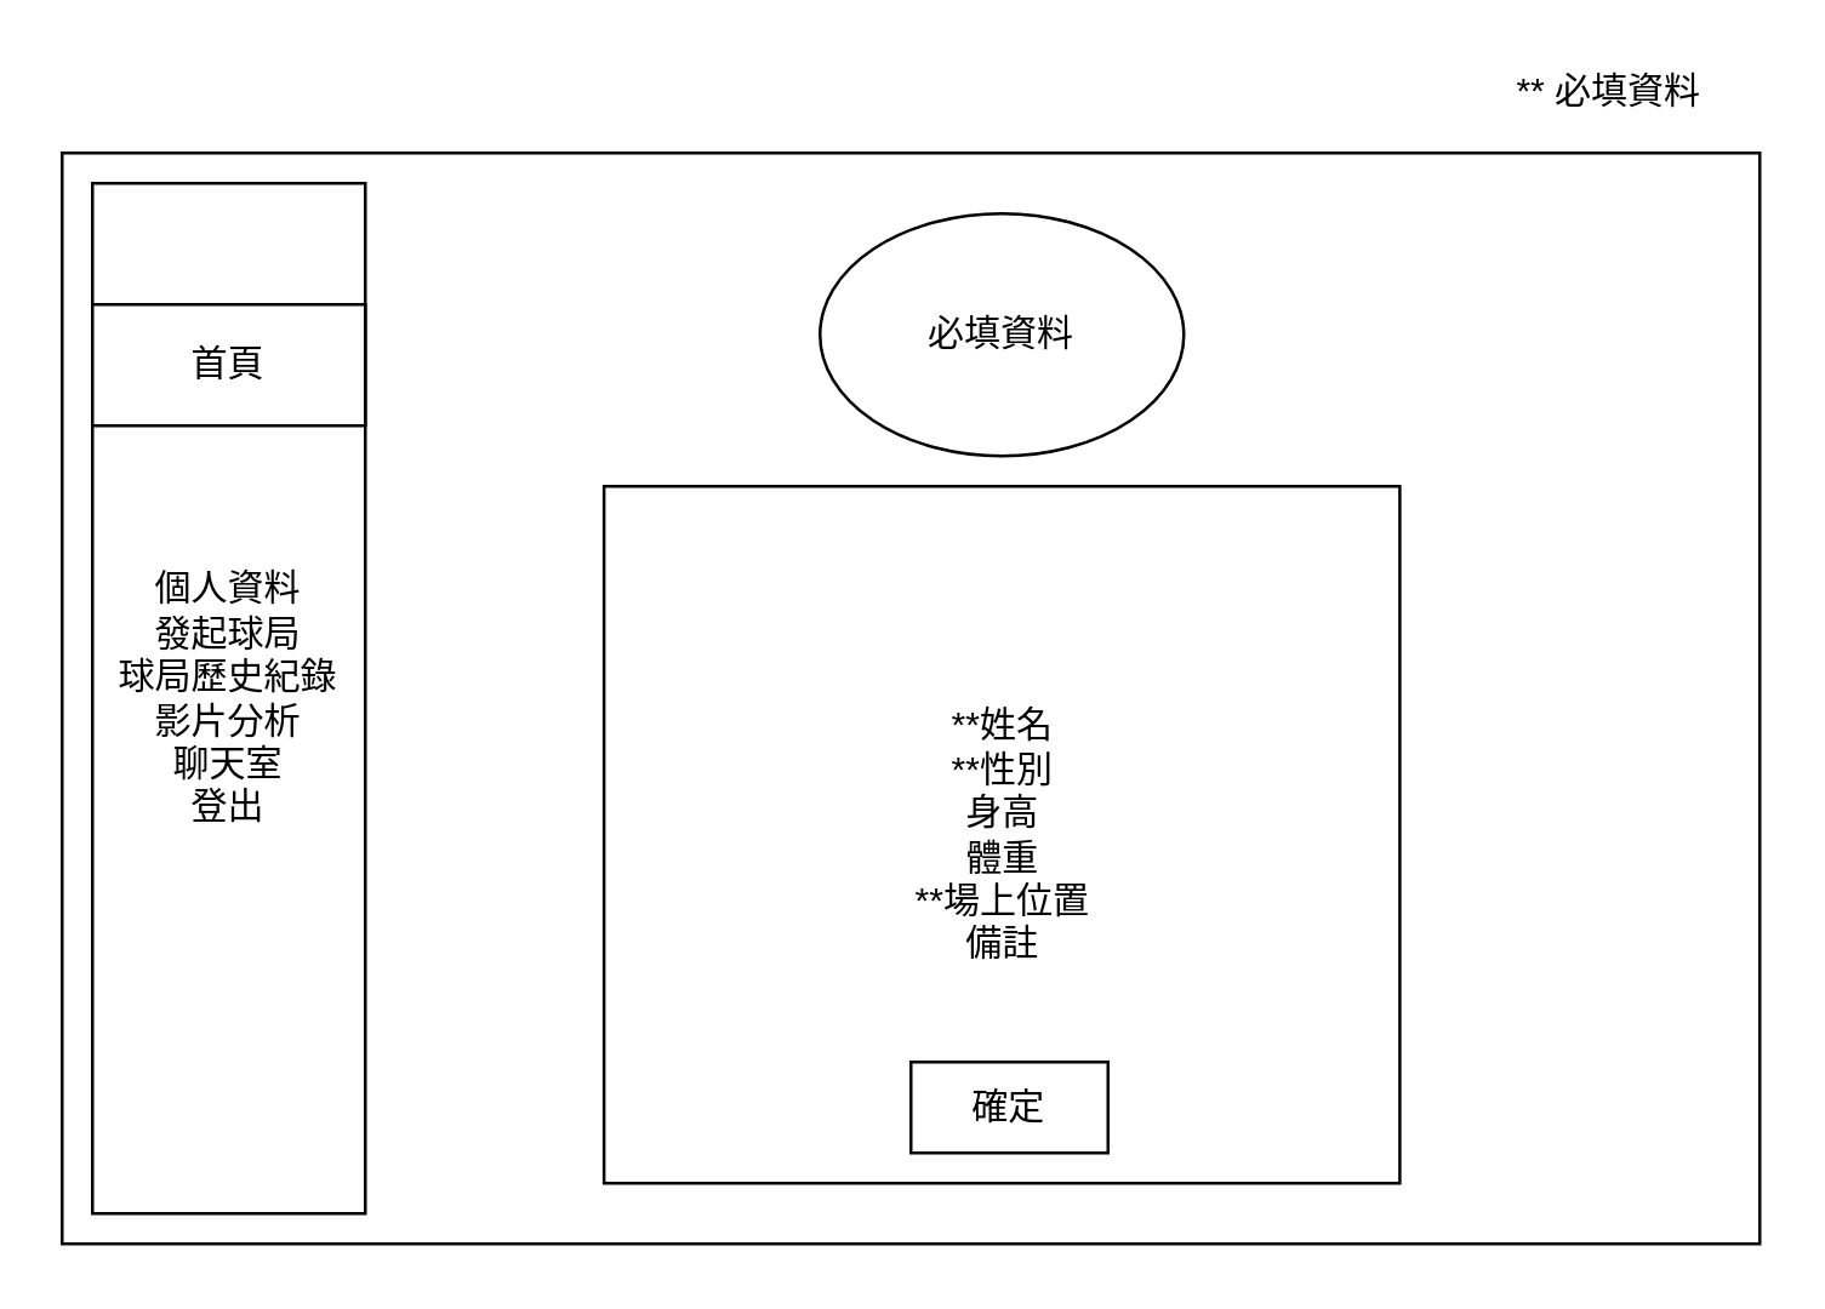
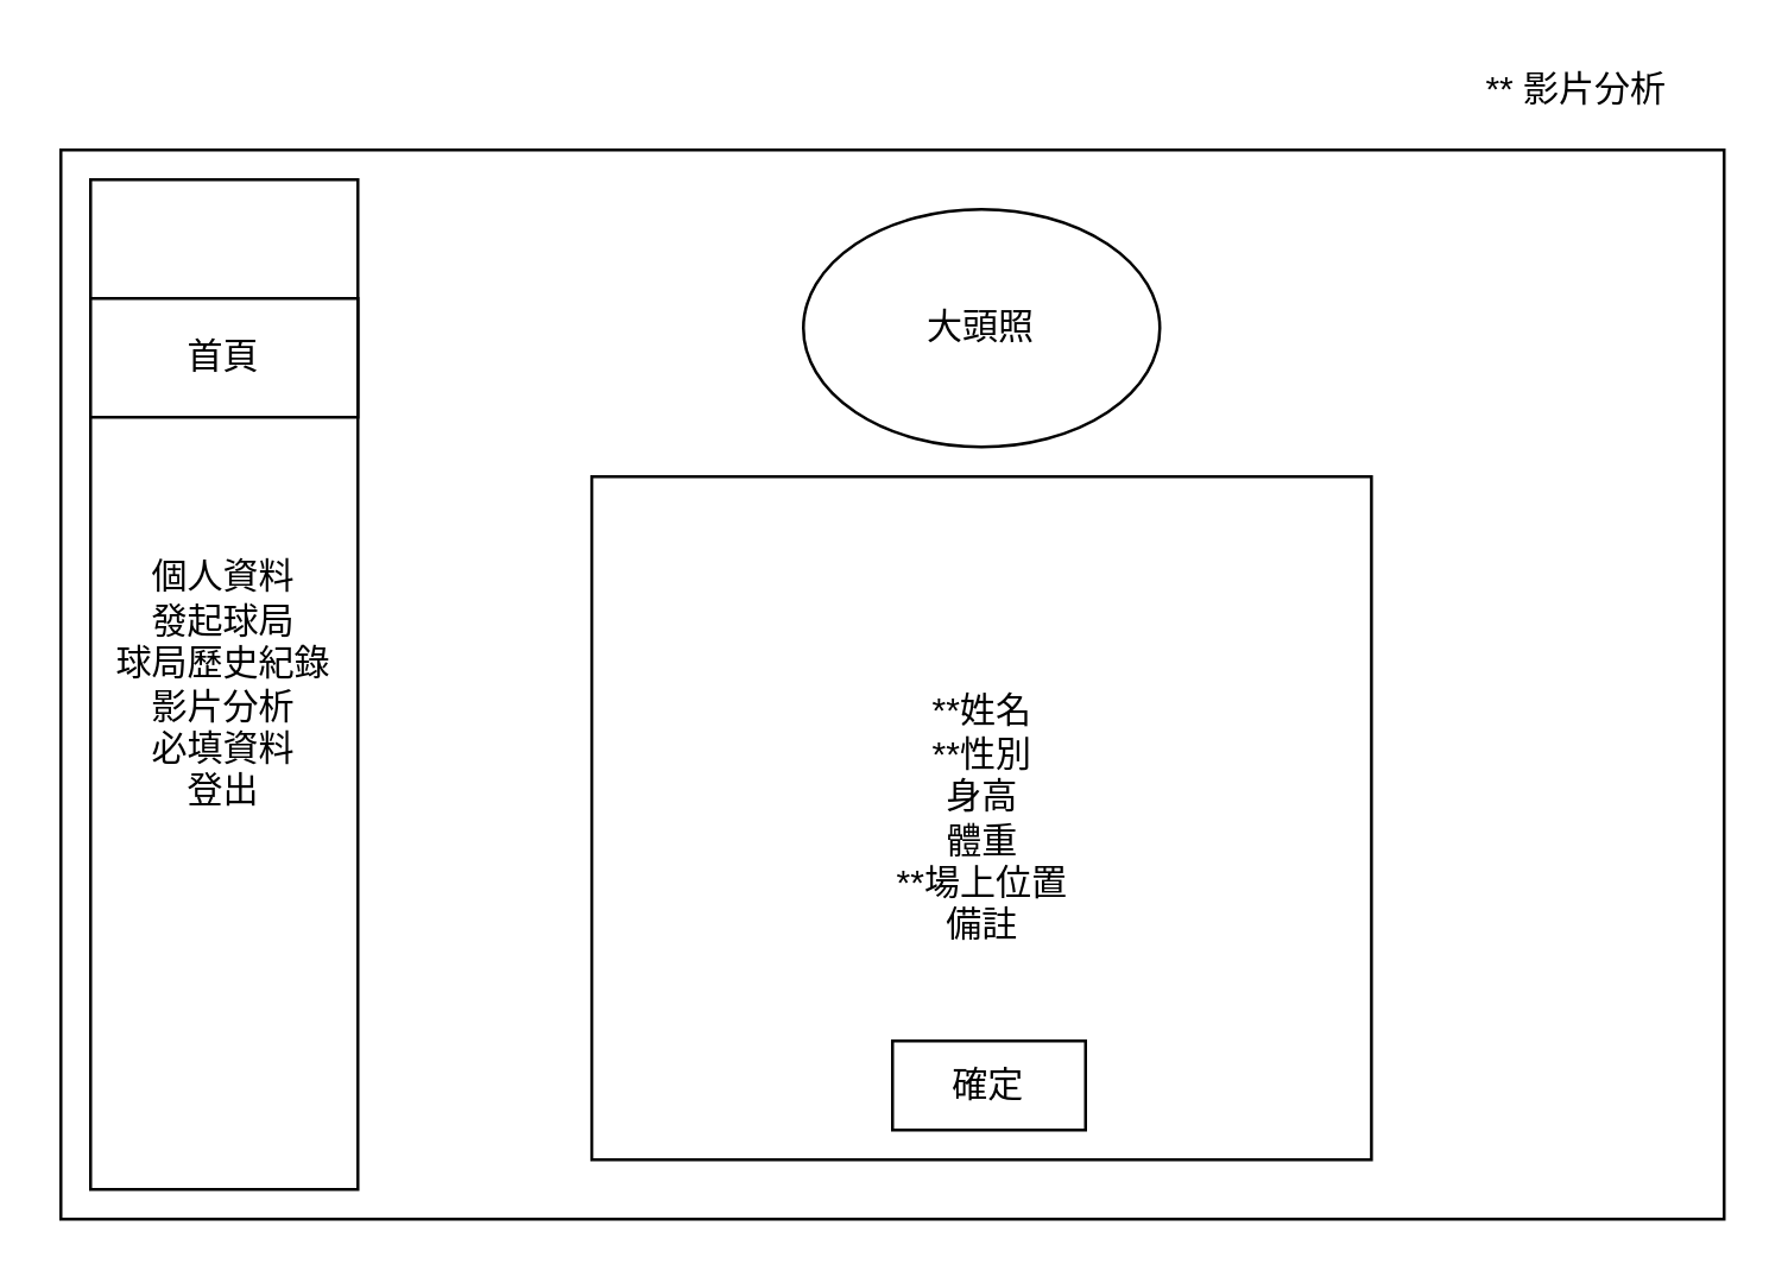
  <mxCell id="0" />
  <mxCell id="1" parent="0" />
  <mxCell id="2" value="" style="rounded=0;whiteSpace=wrap;html=1;" parent="1" vertex="1"><mxGeometry x="20" y="50" width="560" height="360" as="geometry" /></mxCell>
- <mxCell id="3" value="必填資料" style="ellipse;whiteSpace=wrap;html=1;" parent="1" vertex="1"><mxGeometry x="270" y="70" width="120" height="80" as="geometry" /></mxCell>
- <mxCell id="4" value="個人資料&lt;br&gt;發起球局&lt;br&gt;球局歷史紀錄&lt;br&gt;影片分析&lt;br&gt;聊天室&lt;br&gt;登出" style="rounded=0;whiteSpace=wrap;html=1;" parent="1" vertex="1"><mxGeometry x="30" y="60" width="90" height="340" as="geometry" /></mxCell>
+ <mxCell id="3" value="大頭照" style="ellipse;whiteSpace=wrap;html=1;" parent="1" vertex="1"><mxGeometry x="270" y="70" width="120" height="80" as="geometry" /></mxCell>
+ <mxCell id="4" value="個人資料&lt;br&gt;發起球局&lt;br&gt;球局歷史紀錄&lt;br&gt;影片分析&lt;br&gt;必填資料&lt;br&gt;登出" style="rounded=0;whiteSpace=wrap;html=1;" parent="1" vertex="1"><mxGeometry x="30" y="60" width="90" height="340" as="geometry" /></mxCell>
  <mxCell id="5" value="**姓名&lt;br&gt;**性別&lt;br&gt;身高&lt;br&gt;體重&lt;br&gt;**場上位置&lt;br&gt;備註" style="rounded=0;whiteSpace=wrap;html=1;" parent="1" vertex="1"><mxGeometry x="198.75" y="160" width="262.5" height="230" as="geometry" /></mxCell>
  <mxCell id="6" value="確定" style="rounded=0;whiteSpace=wrap;html=1;" parent="1" vertex="1"><mxGeometry x="300" y="350" width="65" height="30" as="geometry" /></mxCell>
- <mxCell id="7" value="** 必填資料" style="text;html=1;align=center;verticalAlign=middle;resizable=0;points=[];autosize=1;strokeColor=none;fillColor=none;" parent="1" vertex="1"><mxGeometry x="490" y="20" width="80" height="20" as="geometry" /></mxCell>
+ <mxCell id="7" value="** 影片分析" style="text;html=1;align=center;verticalAlign=middle;resizable=0;points=[];autosize=1;strokeColor=none;fillColor=none;" parent="1" vertex="1"><mxGeometry x="490" y="20" width="80" height="20" as="geometry" /></mxCell>
  <mxCell id="8" value="首頁" style="rounded=0;whiteSpace=wrap;html=1;" vertex="1" parent="1"><mxGeometry x="30" y="100" width="90" height="40" as="geometry" /></mxCell>
